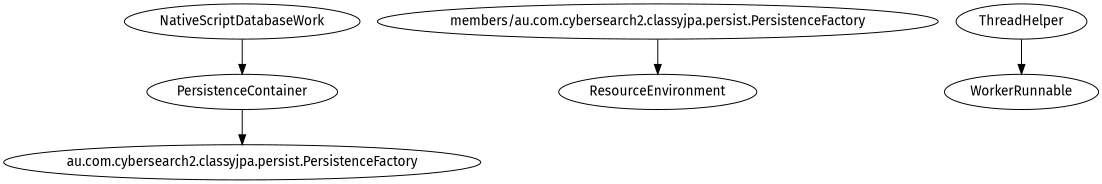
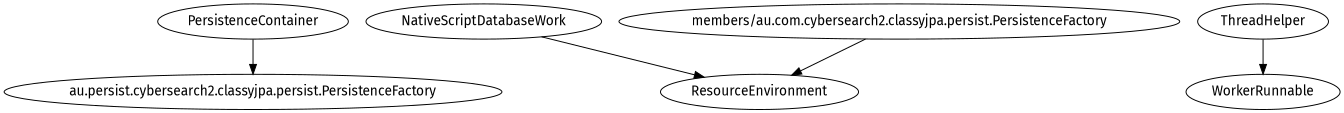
  digraph {
    concentrate=true
    fontname="Fira Sans"
    node [fontname="Fira Sans"]
    edge [fontname="Fira Sans"]
-   n1 [label="au.com.cybersearch2.classyjpa.persist.PersistenceFactory"]
+   n1 [label="au.persist.cybersearch2.classyjpa.persist.PersistenceFactory"]
    NativeScriptDatabaseWork
    ResourceEnvironment
    PersistenceContainer
    ThreadHelper
    WorkerRunnable
    n7 [label="members/au.com.cybersearch2.classyjpa.persist.PersistenceFactory"]
-   NativeScriptDatabaseWork -> PersistenceContainer
+   NativeScriptDatabaseWork -> ResourceEnvironment
    PersistenceContainer -> n1
    ThreadHelper -> WorkerRunnable
    n7 -> ResourceEnvironment
  }
